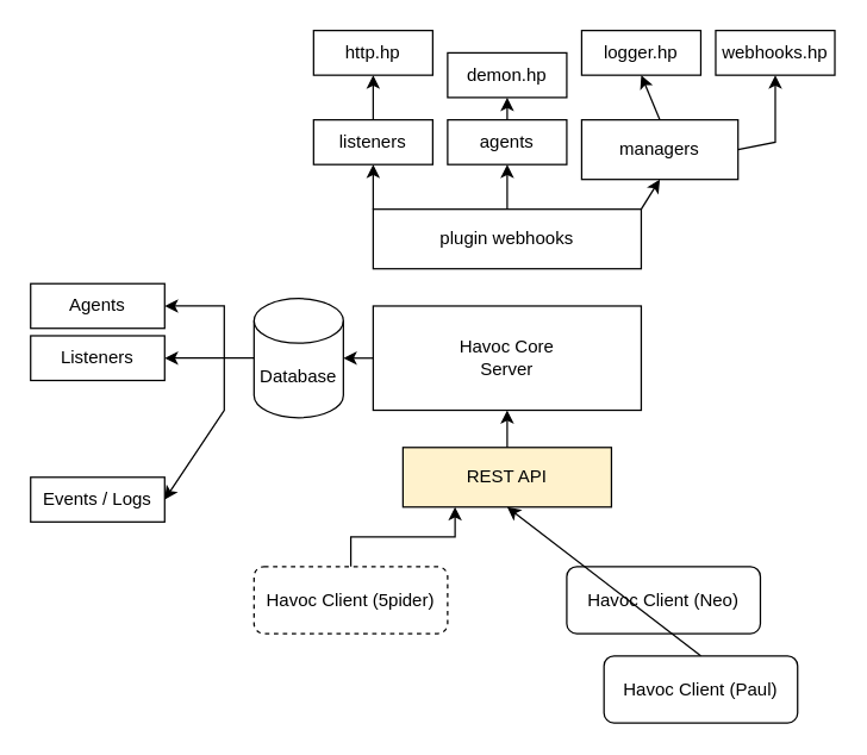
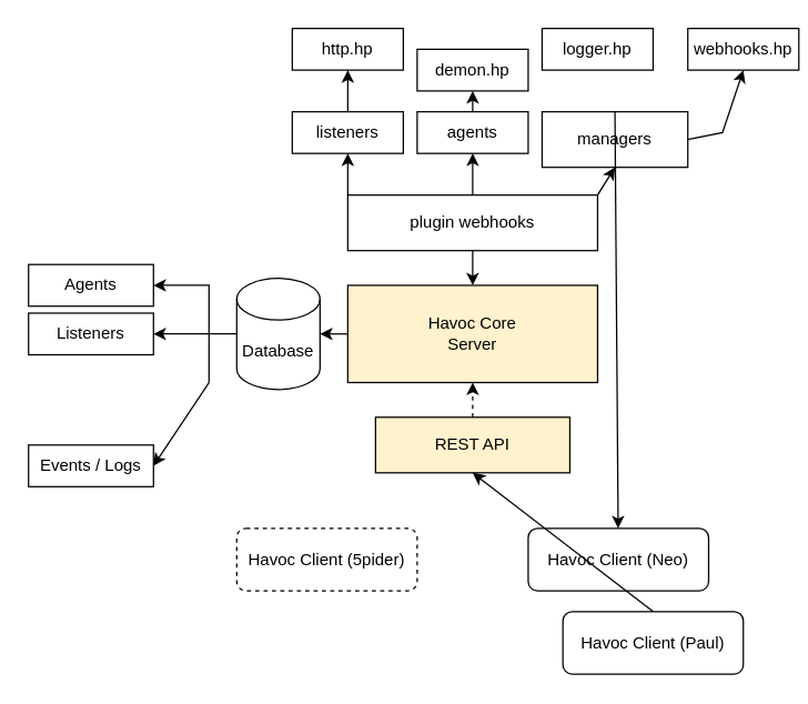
  <mxCell id="0" />
  <mxCell id="1" parent="0" />
- <mxCell id="2" value="Havoc Core&lt;br&gt;Server" style="rounded=0;whiteSpace=wrap;html=1;" vertex="1" parent="1"><mxGeometry x="250" y="205" width="180" height="70" as="geometry" /></mxCell>
+ <mxCell id="2" value="Havoc Core&lt;br&gt;Server" style="rounded=0;whiteSpace=wrap;html=1;fillColor=#fff2cc;" vertex="1" parent="1"><mxGeometry x="250" y="205" width="180" height="70" as="geometry" /></mxCell>
  <mxCell id="3" value="REST API" style="rounded=0;whiteSpace=wrap;html=1;fillColor=#fff2cc;" vertex="1" parent="1"><mxGeometry x="270" y="300" width="140" height="40" as="geometry" /></mxCell>
- <mxCell id="4" value="" style="endArrow=classic;html=1;rounded=0;exitX=0.5;exitY=0;exitDx=0;exitDy=0;entryX=0.5;entryY=1;entryDx=0;entryDy=0;" edge="1" parent="1" source="3" target="2"><mxGeometry width="50" height="50" relative="1" as="geometry"><mxPoint x="560" y="410" as="sourcePoint" /><mxPoint x="610" y="360" as="targetPoint" /></mxGeometry></mxCell>
+ <mxCell id="4" value="" style="endArrow=classic;html=1;rounded=0;exitX=0.5;exitY=0;exitDx=0;exitDy=0;entryX=0.5;entryY=1;entryDx=0;entryDy=0;dashed=1;" edge="1" parent="1" source="3" target="2"><mxGeometry width="50" height="50" relative="1" as="geometry"><mxPoint x="560" y="410" as="sourcePoint" /><mxPoint x="610" y="360" as="targetPoint" /></mxGeometry></mxCell>
  <mxCell id="5" value="plugin webhooks" style="rounded=0;whiteSpace=wrap;html=1;" vertex="1" parent="1"><mxGeometry x="250" y="140" width="180" height="40" as="geometry" /></mxCell>
+ <mxCell id="6" value="" style="endArrow=classic;html=1;rounded=0;exitX=0.5;exitY=1;exitDx=0;exitDy=0;entryX=0.5;entryY=0;entryDx=0;entryDy=0;" edge="1" parent="1" source="5" target="2"><mxGeometry width="50" height="50" relative="1" as="geometry"><mxPoint x="560" y="350" as="sourcePoint" /><mxPoint x="610" y="300" as="targetPoint" /></mxGeometry></mxCell>
  <mxCell id="7" value="http.hp" style="rounded=0;whiteSpace=wrap;html=1;" vertex="1" parent="1"><mxGeometry x="210" y="20" width="80" height="30" as="geometry" /></mxCell>
  <mxCell id="8" value="listeners" style="rounded=0;whiteSpace=wrap;html=1;" vertex="1" parent="1"><mxGeometry x="210" y="80" width="80" height="30" as="geometry" /></mxCell>
  <mxCell id="9" value="" style="endArrow=classic;html=1;rounded=0;exitX=0;exitY=0;exitDx=0;exitDy=0;entryX=0.5;entryY=1;entryDx=0;entryDy=0;" edge="1" parent="1" source="5" target="8"><mxGeometry width="50" height="50" relative="1" as="geometry"><mxPoint x="350" y="190" as="sourcePoint" /><mxPoint x="400" y="140" as="targetPoint" /></mxGeometry></mxCell>
  <mxCell id="10" value="" style="endArrow=classic;html=1;rounded=0;exitX=0.5;exitY=0;exitDx=0;exitDy=0;entryX=0.5;entryY=1;entryDx=0;entryDy=0;" edge="1" parent="1" source="8" target="7"><mxGeometry width="50" height="50" relative="1" as="geometry"><mxPoint x="350" y="190" as="sourcePoint" /><mxPoint x="400" y="140" as="targetPoint" /></mxGeometry></mxCell>
  <mxCell id="11" value="agents" style="rounded=0;whiteSpace=wrap;html=1;" vertex="1" parent="1"><mxGeometry x="300" y="80" width="80" height="30" as="geometry" /></mxCell>
  <mxCell id="12" value="" style="endArrow=classic;html=1;rounded=0;exitX=0.5;exitY=0;exitDx=0;exitDy=0;entryX=0.5;entryY=1;entryDx=0;entryDy=0;" edge="1" parent="1" source="5" target="11"><mxGeometry width="50" height="50" relative="1" as="geometry"><mxPoint x="350" y="150" as="sourcePoint" /><mxPoint x="400" y="100" as="targetPoint" /></mxGeometry></mxCell>
  <mxCell id="13" value="demon.hp" style="rounded=0;whiteSpace=wrap;html=1;" vertex="1" parent="1"><mxGeometry x="300" y="35" width="80" height="30" as="geometry" /></mxCell>
  <mxCell id="14" value="" style="endArrow=classic;html=1;rounded=0;exitX=0.5;exitY=0;exitDx=0;exitDy=0;entryX=0.5;entryY=1;entryDx=0;entryDy=0;" edge="1" parent="1" source="11" target="13"><mxGeometry width="50" height="50" relative="1" as="geometry"><mxPoint x="340" y="90" as="sourcePoint" /><mxPoint x="390" y="40" as="targetPoint" /></mxGeometry></mxCell>
  <mxCell id="15" value="managers" style="rounded=0;whiteSpace=wrap;html=1;" vertex="1" parent="1"><mxGeometry x="390" y="80" width="105" height="40" as="geometry" /></mxCell>
  <mxCell id="16" value="" style="endArrow=classic;html=1;rounded=0;exitX=1;exitY=0;exitDx=0;exitDy=0;entryX=0.5;entryY=1;entryDx=0;entryDy=0;" edge="1" parent="1" source="5" target="15"><mxGeometry width="50" height="50" relative="1" as="geometry"><mxPoint x="380" y="180" as="sourcePoint" /><mxPoint x="430" y="130" as="targetPoint" /></mxGeometry></mxCell>
  <mxCell id="17" value="logger.hp" style="rounded=0;whiteSpace=wrap;html=1;" vertex="1" parent="1"><mxGeometry x="390" y="20" width="80" height="30" as="geometry" /></mxCell>
- <mxCell id="18" value="" style="endArrow=classic;html=1;rounded=0;exitX=0.5;exitY=0;exitDx=0;exitDy=0;entryX=0.5;entryY=1;entryDx=0;entryDy=0;" edge="1" parent="1" source="15" target="17"><mxGeometry width="50" height="50" relative="1" as="geometry"><mxPoint x="380" y="180" as="sourcePoint" /><mxPoint x="430" y="130" as="targetPoint" /></mxGeometry></mxCell>
- <mxCell id="19" value="webhooks.hp" style="rounded=0;whiteSpace=wrap;html=1;" vertex="1" parent="1"><mxGeometry x="480" y="20" width="80" height="30" as="geometry" /></mxCell>
+ <mxCell id="18" value="" style="endArrow=classic;html=1;rounded=0;exitX=0.5;exitY=0;exitDx=0;exitDy=0;" edge="1" parent="1" source="15" target="25"><mxGeometry width="50" height="50" relative="1" as="geometry"><mxPoint x="380" y="180" as="sourcePoint" /><mxPoint x="430" y="130" as="targetPoint" /></mxGeometry></mxCell>
+ <mxCell id="19" value="webhooks.hp" style="rounded=0;whiteSpace=wrap;html=1;" vertex="1" parent="1"><mxGeometry x="495" y="20" width="80" height="30" as="geometry" /></mxCell>
  <mxCell id="20" value="" style="endArrow=classic;html=1;rounded=0;exitX=1;exitY=0.5;exitDx=0;exitDy=0;entryX=0.5;entryY=1;entryDx=0;entryDy=0;" edge="1" parent="1" source="15" target="19"><mxGeometry width="50" height="50" relative="1" as="geometry"><mxPoint x="520" y="130" as="sourcePoint" /><mxPoint x="570" y="80" as="targetPoint" /><Array as="points"><mxPoint x="520" y="95" /></Array></mxGeometry></mxCell>
  <mxCell id="21" value="Database" style="shape=cylinder3;whiteSpace=wrap;html=1;boundedLbl=1;backgroundOutline=1;size=15;" vertex="1" parent="1"><mxGeometry x="170" y="200" width="60" height="80" as="geometry" /></mxCell>
  <mxCell id="22" value="" style="endArrow=classic;html=1;rounded=0;exitX=0;exitY=0.5;exitDx=0;exitDy=0;entryX=1;entryY=0.5;entryDx=0;entryDy=0;entryPerimeter=0;" edge="1" parent="1" source="2" target="21"><mxGeometry width="50" height="50" relative="1" as="geometry"><mxPoint x="360" y="310" as="sourcePoint" /><mxPoint x="410" y="260" as="targetPoint" /></mxGeometry></mxCell>
  <mxCell id="23" value="Havoc Client (5pider)" style="rounded=1;whiteSpace=wrap;html=1;dashed=1;" vertex="1" parent="1"><mxGeometry x="170" y="380" width="130" height="45" as="geometry" /></mxCell>
- <mxCell id="24" value="" style="endArrow=classic;html=1;rounded=0;exitX=0.5;exitY=0;exitDx=0;exitDy=0;entryX=0.25;entryY=1;entryDx=0;entryDy=0;" edge="1" parent="1" source="23" target="3"><mxGeometry width="50" height="50" relative="1" as="geometry"><mxPoint x="360" y="360" as="sourcePoint" /><mxPoint x="410" y="310" as="targetPoint" /><Array as="points"><mxPoint x="235" y="360" /><mxPoint x="305" y="360" /></Array></mxGeometry></mxCell>
  <mxCell id="25" value="Havoc Client (Neo)" style="rounded=1;whiteSpace=wrap;html=1;" vertex="1" parent="1"><mxGeometry x="380" y="380" width="130" height="45" as="geometry" /></mxCell>
  <mxCell id="26" value="Havoc Client (Paul)" style="rounded=1;whiteSpace=wrap;html=1;" vertex="1" parent="1"><mxGeometry x="405" y="440" width="130" height="45" as="geometry" /></mxCell>
  <mxCell id="27" value="" style="endArrow=classic;html=1;rounded=0;exitX=0.5;exitY=0;exitDx=0;exitDy=0;entryX=0.5;entryY=1;entryDx=0;entryDy=0;" edge="1" parent="1" source="26" target="3"><mxGeometry width="50" height="50" relative="1" as="geometry"><mxPoint x="360" y="360" as="sourcePoint" /><mxPoint x="410" y="310" as="targetPoint" /></mxGeometry></mxCell>
  <mxCell id="28" value="Agents" style="rounded=0;whiteSpace=wrap;html=1;" vertex="1" parent="1"><mxGeometry x="20" y="190" width="90" height="30" as="geometry" /></mxCell>
  <mxCell id="29" value="Listeners" style="rounded=0;whiteSpace=wrap;html=1;" vertex="1" parent="1"><mxGeometry x="20" y="225" width="90" height="30" as="geometry" /></mxCell>
  <mxCell id="30" value="Events / Logs" style="rounded=0;whiteSpace=wrap;html=1;" vertex="1" parent="1"><mxGeometry x="20" y="320" width="90" height="30" as="geometry" /></mxCell>
  <mxCell id="31" value="" style="endArrow=classic;html=1;rounded=0;exitX=0;exitY=0.5;exitDx=0;exitDy=0;exitPerimeter=0;entryX=1;entryY=0.5;entryDx=0;entryDy=0;" edge="1" parent="1" source="21" target="29"><mxGeometry width="50" height="50" relative="1" as="geometry"><mxPoint x="220" y="270" as="sourcePoint" /><mxPoint x="270" y="220" as="targetPoint" /></mxGeometry></mxCell>
  <mxCell id="32" value="" style="endArrow=classic;html=1;rounded=0;entryX=1;entryY=0.5;entryDx=0;entryDy=0;" edge="1" parent="1" target="28"><mxGeometry width="50" height="50" relative="1" as="geometry"><mxPoint x="150" y="240" as="sourcePoint" /><mxPoint x="140" y="180" as="targetPoint" /><Array as="points"><mxPoint x="150" y="205" /></Array></mxGeometry></mxCell>
  <mxCell id="33" value="" style="endArrow=classic;html=1;rounded=0;entryX=1;entryY=0.5;entryDx=0;entryDy=0;" edge="1" parent="1" target="30"><mxGeometry width="50" height="50" relative="1" as="geometry"><mxPoint x="150" y="240" as="sourcePoint" /><mxPoint x="150" y="300" as="targetPoint" /><Array as="points"><mxPoint x="150" y="275" /></Array></mxGeometry></mxCell>
